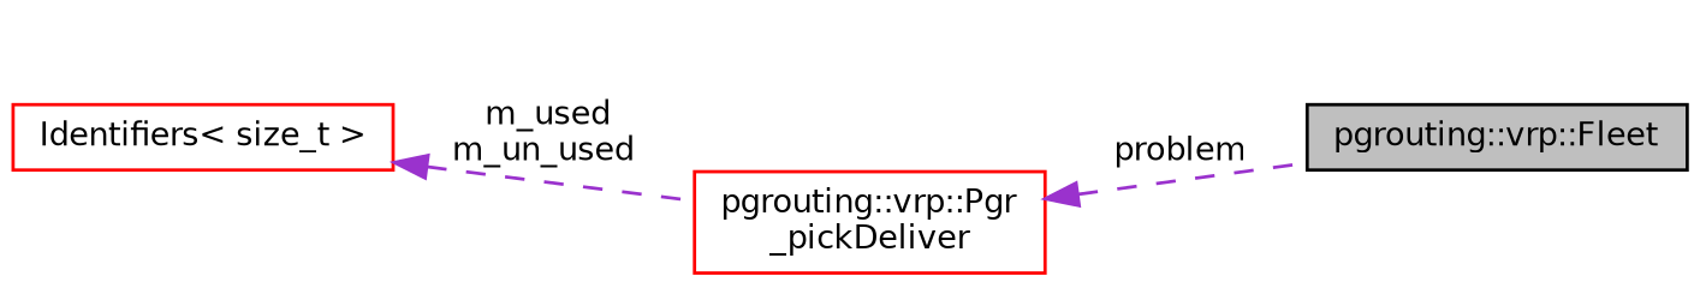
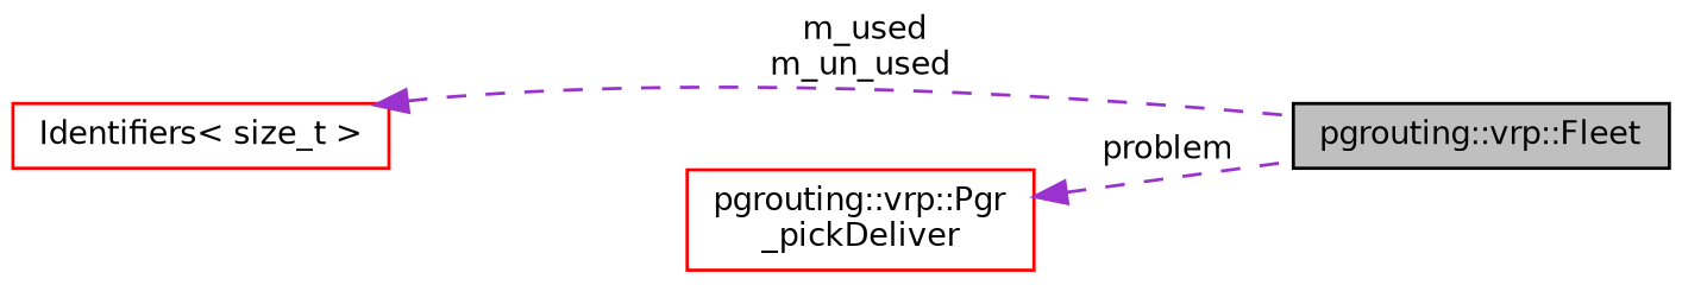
  digraph {
    rankdir=LR
    node [color=red fillcolor=white fontname=Helvetica fontsize=10 shape=record style=filled]
    edge [color=darkorchid3 dir=back fontname=Helvetica fontsize=10 labelfontname=Helvetica labelfontsize=10 style=dashed]
    n1 [color=black fillcolor=grey75 fontcolor=black height=0.2 label="pgrouting::vrp::Fleet" width=0.4]
    n2 [height=0.2 label="pgrouting::vrp::Pgr\l_pickDeliver" width=0.4]
    n3 [height=0.2 label="Identifiers\< size_t \>" width=0.4]
    n2 -> n1 [label=" problem"]
-   n3 -> n2 [label=" m_used\nm_un_used"]
+   n3 -> n1 [label=" m_used\nm_un_used"]
  }
